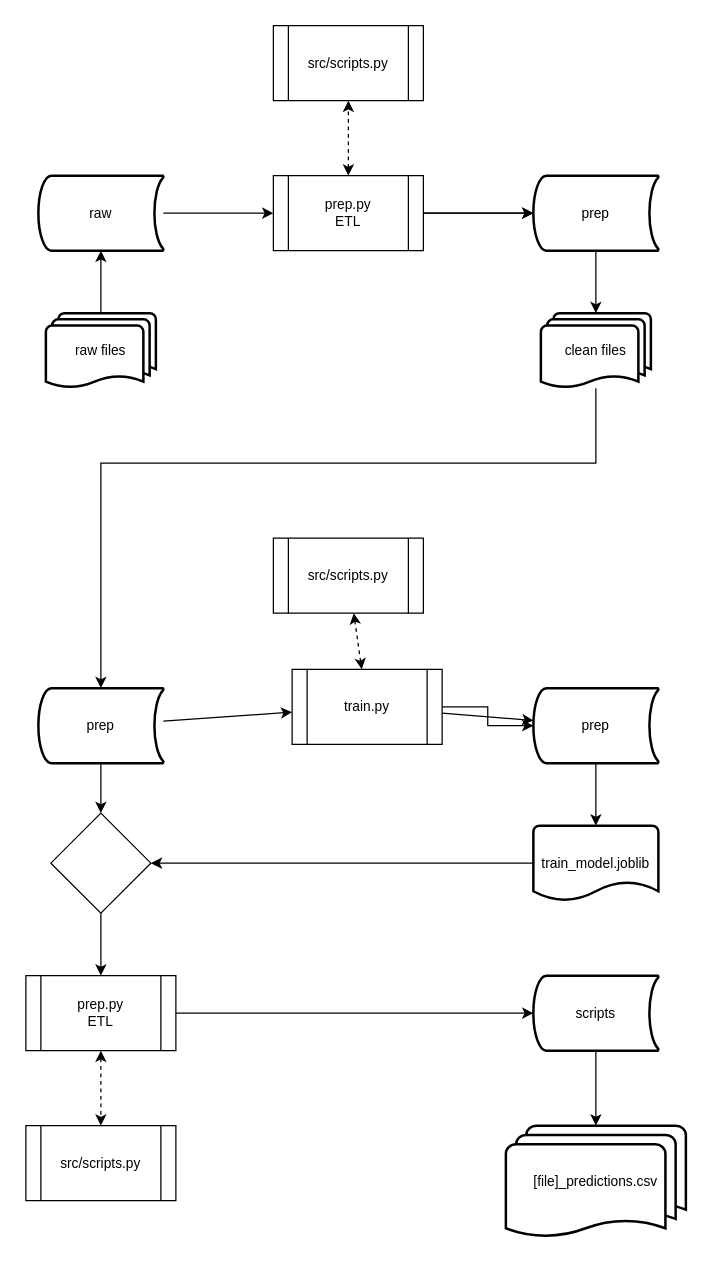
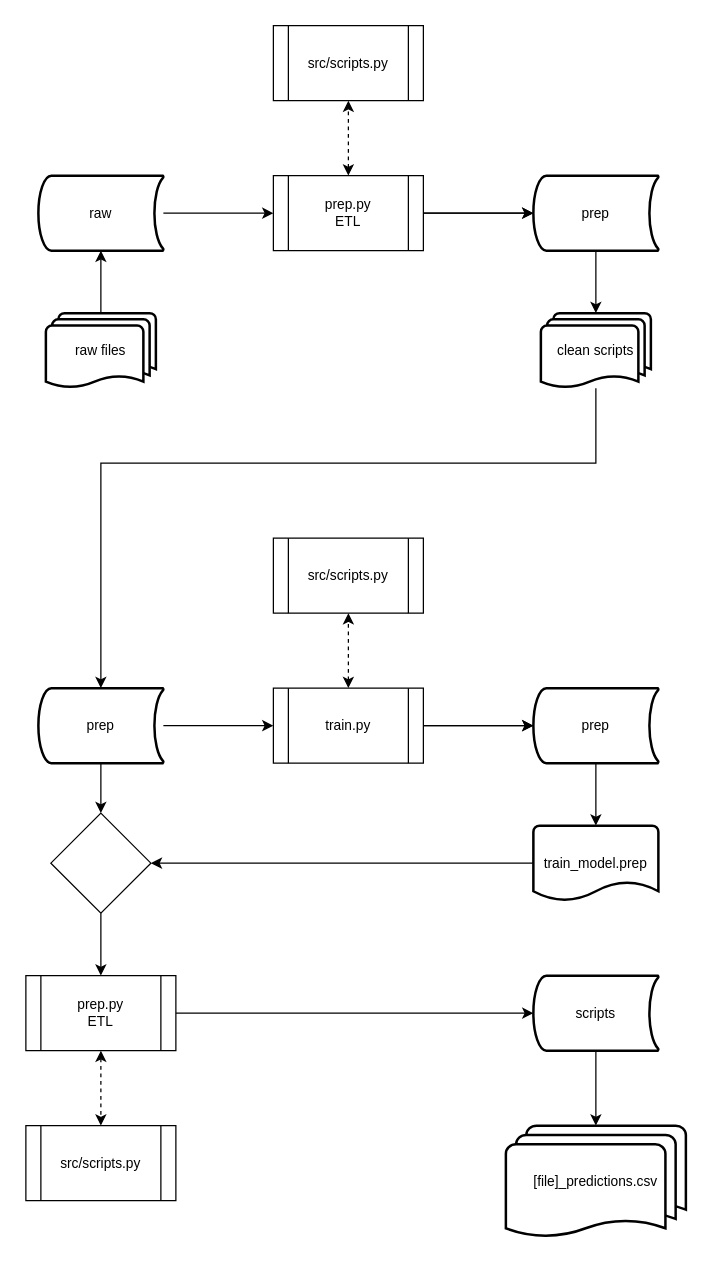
  <mxCell id="0" />
  <mxCell id="1" parent="0" />
  <mxCell id="2" value="" style="group;fontSize=11;" parent="1" vertex="1" connectable="0"><mxGeometry x="30" y="20" width="496" height="290" as="geometry" /></mxCell>
  <mxCell id="3" value="raw files" style="strokeWidth=2;html=1;shape=mxgraph.flowchart.multi-document;whiteSpace=wrap;fontSize=11;" parent="2" vertex="1"><mxGeometry x="6" y="230" width="88" height="60" as="geometry" /></mxCell>
  <mxCell id="4" value="raw" style="strokeWidth=2;html=1;shape=mxgraph.flowchart.stored_data;whiteSpace=wrap;fontSize=11;" parent="2" vertex="1"><mxGeometry y="120" width="100" height="60" as="geometry" /></mxCell>
  <mxCell id="5" value="prep.py&lt;br style=&quot;font-size: 11px;&quot;&gt;ETL" style="shape=process;whiteSpace=wrap;html=1;backgroundOutline=1;fontSize=11;" parent="2" vertex="1"><mxGeometry x="188" y="120" width="120" height="60" as="geometry" /></mxCell>
  <mxCell id="6" value="prep" style="strokeWidth=2;html=1;shape=mxgraph.flowchart.stored_data;whiteSpace=wrap;fontSize=11;" parent="2" vertex="1"><mxGeometry x="396" y="120" width="100" height="60" as="geometry" /></mxCell>
- <mxCell id="7" value="clean files" style="strokeWidth=2;html=1;shape=mxgraph.flowchart.multi-document;whiteSpace=wrap;fontSize=11;" parent="2" vertex="1"><mxGeometry x="402" y="230" width="88" height="60" as="geometry" /></mxCell>
+ <mxCell id="7" value="clean scripts" style="strokeWidth=2;html=1;shape=mxgraph.flowchart.multi-document;whiteSpace=wrap;fontSize=11;" parent="2" vertex="1"><mxGeometry x="402" y="230" width="88" height="60" as="geometry" /></mxCell>
  <mxCell id="8" value="" style="endArrow=classic;html=1;rounded=0;fontSize=11;" parent="2" source="3" target="4" edge="1"><mxGeometry width="50" height="50" relative="1" as="geometry"><mxPoint x="346" y="400" as="sourcePoint" /><mxPoint x="396" y="350" as="targetPoint" /></mxGeometry></mxCell>
  <mxCell id="9" value="" style="endArrow=classic;html=1;rounded=0;fontSize=11;" parent="2" source="4" target="5" edge="1"><mxGeometry width="50" height="50" relative="1" as="geometry"><mxPoint x="86" y="150" as="sourcePoint" /><mxPoint x="136" y="100" as="targetPoint" /></mxGeometry></mxCell>
  <mxCell id="10" value="" style="edgeStyle=orthogonalEdgeStyle;rounded=0;orthogonalLoop=1;jettySize=auto;html=1;fontSize=11;" parent="2" source="5" target="6" edge="1"><mxGeometry relative="1" as="geometry" /></mxCell>
  <mxCell id="11" value="" style="endArrow=classic;html=1;rounded=0;fontSize=11;" parent="2" source="5" target="6" edge="1"><mxGeometry width="50" height="50" relative="1" as="geometry"><mxPoint x="306" y="320" as="sourcePoint" /><mxPoint x="356" y="270" as="targetPoint" /></mxGeometry></mxCell>
  <mxCell id="12" value="" style="endArrow=classic;html=1;rounded=0;fontSize=11;" parent="2" source="6" target="7" edge="1"><mxGeometry width="50" height="50" relative="1" as="geometry"><mxPoint x="256" y="420" as="sourcePoint" /><mxPoint x="306" y="370" as="targetPoint" /></mxGeometry></mxCell>
  <mxCell id="13" value="src/scripts.py" style="shape=process;whiteSpace=wrap;html=1;backgroundOutline=1;fontSize=11;" parent="2" vertex="1"><mxGeometry x="188" width="120" height="60" as="geometry" /></mxCell>
  <mxCell id="14" value="" style="endArrow=classic;startArrow=classic;html=1;rounded=0;fontSize=11;dashed=1" parent="2" source="5" target="13" edge="1"><mxGeometry width="50" height="50" relative="1" as="geometry"><mxPoint x="196" y="360" as="sourcePoint" /><mxPoint x="246" y="310" as="targetPoint" /></mxGeometry></mxCell>
  <mxCell id="15" value="prep" style="strokeWidth=2;html=1;shape=mxgraph.flowchart.stored_data;whiteSpace=wrap;container=0;fontSize=11;" parent="1" vertex="1"><mxGeometry x="30" y="550" width="100" height="60" as="geometry" /></mxCell>
- <mxCell id="16" value="train.py" style="shape=process;whiteSpace=wrap;html=1;backgroundOutline=1;container=0;fontSize=11;" parent="1" vertex="1"><mxGeometry x="233" y="535" width="120" height="60" as="geometry" /></mxCell>
+ <mxCell id="16" value="train.py" style="shape=process;whiteSpace=wrap;html=1;backgroundOutline=1;container=0;fontSize=11;" parent="1" vertex="1"><mxGeometry x="218" y="550" width="120" height="60" as="geometry" /></mxCell>
  <mxCell id="17" value="prep" style="strokeWidth=2;html=1;shape=mxgraph.flowchart.stored_data;whiteSpace=wrap;container=0;fontSize=11;" parent="1" vertex="1"><mxGeometry x="426" y="550" width="100" height="60" as="geometry" /></mxCell>
  <mxCell id="18" value="" style="endArrow=classic;html=1;rounded=0;fontSize=11;edgeStyle=orthogonalEdgeStyle;" parent="1" source="7" target="15" edge="1"><mxGeometry width="50" height="50" relative="1" as="geometry"><mxPoint x="80" y="590" as="sourcePoint" /><mxPoint x="426" y="710" as="targetPoint" /><Array as="points"><mxPoint x="476" y="370" /><mxPoint x="80" y="370" /></Array></mxGeometry></mxCell>
  <mxCell id="19" value="" style="endArrow=classic;html=1;rounded=0;fontSize=11;" parent="1" source="15" target="16" edge="1"><mxGeometry width="50" height="50" relative="1" as="geometry"><mxPoint x="116" y="510" as="sourcePoint" /><mxPoint x="166" y="460" as="targetPoint" /></mxGeometry></mxCell>
  <mxCell id="20" value="" style="edgeStyle=orthogonalEdgeStyle;rounded=0;orthogonalLoop=1;jettySize=auto;html=1;fontSize=11;" parent="1" source="16" target="17" edge="1"><mxGeometry relative="1" as="geometry" /></mxCell>
  <mxCell id="21" value="" style="endArrow=classic;html=1;rounded=0;fontSize=11;" parent="1" source="16" target="17" edge="1"><mxGeometry width="50" height="50" relative="1" as="geometry"><mxPoint x="336" y="680" as="sourcePoint" /><mxPoint x="386" y="630" as="targetPoint" /></mxGeometry></mxCell>
  <mxCell id="22" value="" style="endArrow=classic;html=1;rounded=0;fontSize=11;" parent="1" source="17" target="25" edge="1"><mxGeometry width="50" height="50" relative="1" as="geometry"><mxPoint x="286" y="780" as="sourcePoint" /><mxPoint x="476" y="590" as="targetPoint" /></mxGeometry></mxCell>
  <mxCell id="23" value="src/scripts.py" style="shape=process;whiteSpace=wrap;html=1;backgroundOutline=1;container=0;fontSize=11;" parent="1" vertex="1"><mxGeometry x="218" y="430" width="120" height="60" as="geometry" /></mxCell>
  <mxCell id="24" value="" style="endArrow=classic;startArrow=classic;html=1;rounded=0;fontSize=11;dashed=1" parent="1" source="16" target="23" edge="1"><mxGeometry width="50" height="50" relative="1" as="geometry"><mxPoint x="226" y="720" as="sourcePoint" /><mxPoint x="276" y="670" as="targetPoint" /></mxGeometry></mxCell>
- <mxCell id="25" value="train_model.joblib" style="strokeWidth=2;html=1;shape=mxgraph.flowchart.document2;whiteSpace=wrap;size=0.25;fontSize=11;" parent="1" vertex="1"><mxGeometry x="426" y="660" width="100" height="60" as="geometry" /></mxCell>
+ <mxCell id="25" value="train_model.prep" style="strokeWidth=2;html=1;shape=mxgraph.flowchart.document2;whiteSpace=wrap;size=0.25;fontSize=11;" parent="1" vertex="1"><mxGeometry x="426" y="660" width="100" height="60" as="geometry" /></mxCell>
  <mxCell id="26" value="prep.py&lt;br style=&quot;font-size: 11px;&quot;&gt;ETL" style="shape=process;whiteSpace=wrap;html=1;backgroundOutline=1;fontSize=11;" vertex="1" parent="1"><mxGeometry x="20" y="780" width="120" height="60" as="geometry" /></mxCell>
  <mxCell id="27" value="scripts" style="strokeWidth=2;html=1;shape=mxgraph.flowchart.stored_data;whiteSpace=wrap;fontSize=11;" vertex="1" parent="1"><mxGeometry x="426" y="780" width="100" height="60" as="geometry" /></mxCell>
  <mxCell id="28" value="[file]_predictions.csv" style="strokeWidth=2;html=1;shape=mxgraph.flowchart.multi-document;whiteSpace=wrap;fontSize=11;" vertex="1" parent="1"><mxGeometry x="404" y="900" width="144" height="90" as="geometry" /></mxCell>
  <mxCell id="29" value="" style="endArrow=classic;html=1;rounded=0;fontSize=11;" edge="1" parent="1" source="35" target="26"><mxGeometry width="50" height="50" relative="1" as="geometry"><mxPoint x="136" y="940" as="sourcePoint" /><mxPoint x="172" y="890" as="targetPoint" /></mxGeometry></mxCell>
  <mxCell id="30" value="" style="endArrow=classic;html=1;rounded=0;fontSize=11;" edge="1" parent="1" source="26" target="27"><mxGeometry width="50" height="50" relative="1" as="geometry"><mxPoint x="342" y="990" as="sourcePoint" /><mxPoint x="392" y="940" as="targetPoint" /></mxGeometry></mxCell>
  <mxCell id="31" value="" style="endArrow=classic;html=1;rounded=0;fontSize=11;" edge="1" parent="1" source="27" target="28"><mxGeometry width="50" height="50" relative="1" as="geometry"><mxPoint x="292" y="1090" as="sourcePoint" /><mxPoint x="342" y="1040" as="targetPoint" /></mxGeometry></mxCell>
  <mxCell id="32" value="src/scripts.py" style="shape=process;whiteSpace=wrap;html=1;backgroundOutline=1;fontSize=11;" vertex="1" parent="1"><mxGeometry x="20" y="900" width="120" height="60" as="geometry" /></mxCell>
  <mxCell id="33" value="" style="endArrow=classic;startArrow=classic;html=1;rounded=0;fontSize=11;dashed=1" edge="1" parent="1" source="26" target="32"><mxGeometry width="50" height="50" relative="1" as="geometry"><mxPoint x="232" y="1030" as="sourcePoint" /><mxPoint x="282" y="980" as="targetPoint" /></mxGeometry></mxCell>
  <mxCell id="34" value="" style="endArrow=classic;html=1;rounded=0;fontSize=11;entryX=1;entryY=0.5;entryDx=0;entryDy=0;edgeStyle=orthogonalEdgeStyle;" edge="1" parent="1" source="25" target="35"><mxGeometry width="50" height="50" relative="1" as="geometry"><mxPoint x="542" y="720" as="sourcePoint" /><mxPoint x="146" y="960" as="targetPoint" /></mxGeometry></mxCell>
  <mxCell id="35" value="" style="rhombus;whiteSpace=wrap;html=1;" vertex="1" parent="1"><mxGeometry x="40" y="650" width="80" height="80" as="geometry" /></mxCell>
  <mxCell id="36" value="" style="endArrow=classic;html=1;rounded=0;" edge="1" parent="1" source="15" target="35"><mxGeometry width="50" height="50" relative="1" as="geometry"><mxPoint x="46" y="730" as="sourcePoint" /><mxPoint x="96" y="680" as="targetPoint" /></mxGeometry></mxCell>
